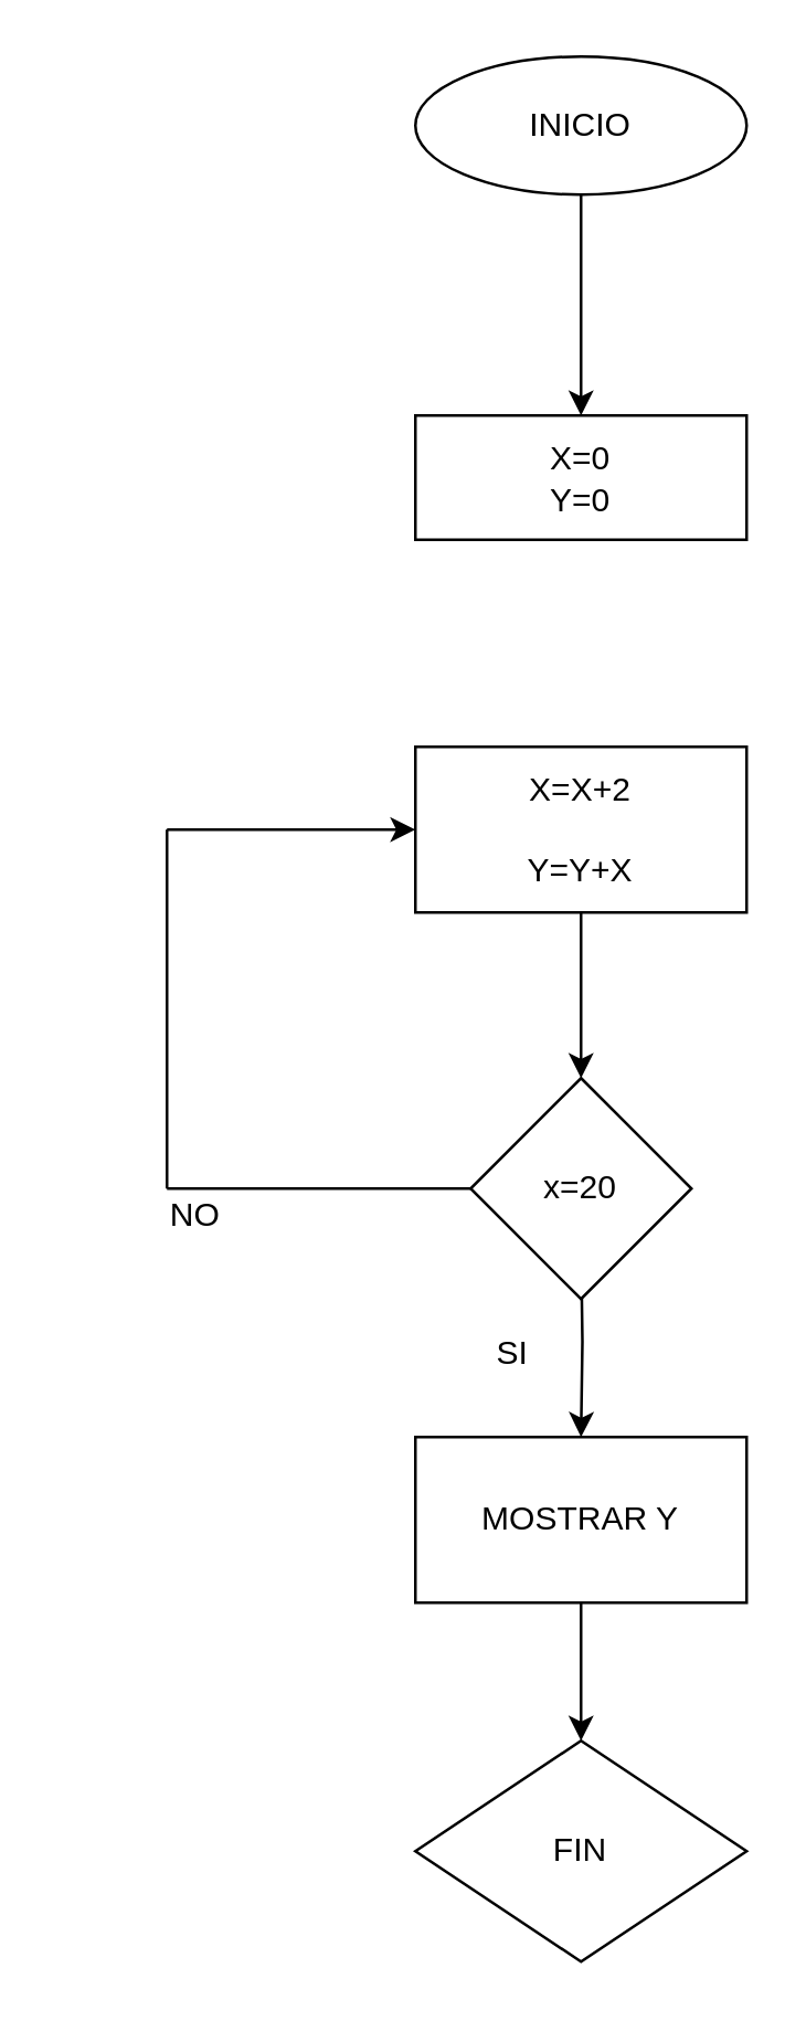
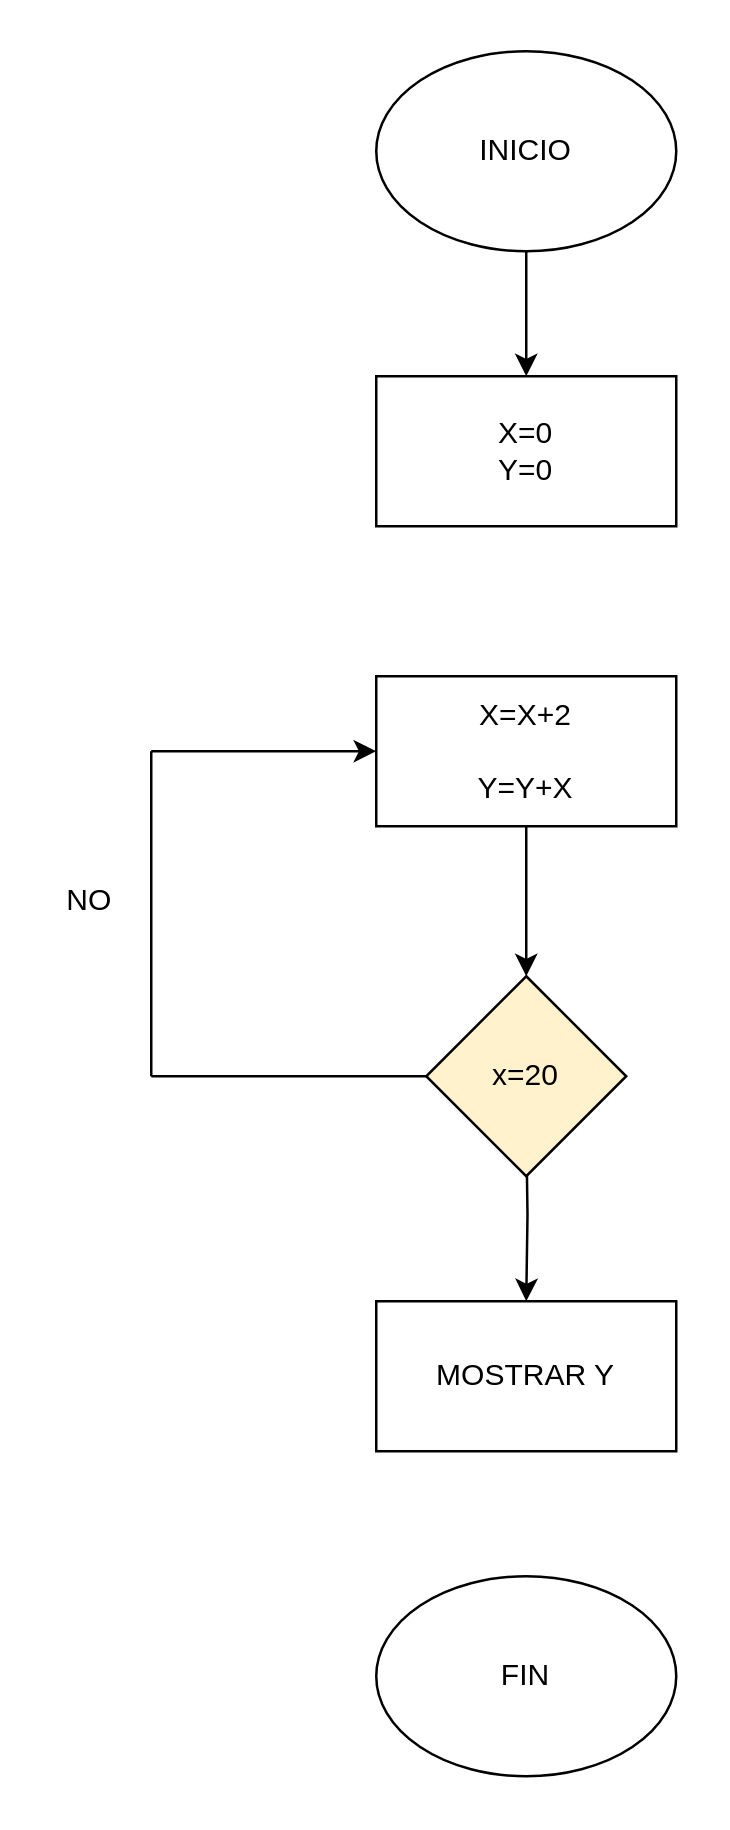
  <mxCell id="0" />
  <mxCell id="1" parent="0" />
  <mxCell id="2" style="edgeStyle=orthogonalEdgeStyle;rounded=0;orthogonalLoop=1;jettySize=auto;html=1;exitX=0.5;exitY=1;exitDx=0;exitDy=0;entryX=0.5;entryY=0;entryDx=0;entryDy=0;" parent="1" source="3" target="4" edge="1"><mxGeometry relative="1" as="geometry" /></mxCell>
- <mxCell id="3" value="INICIO" style="ellipse;whiteSpace=wrap;html=1;" parent="1" vertex="1"><mxGeometry x="150" y="20" width="120" height="50" as="geometry" /></mxCell>
- <mxCell id="4" value="&lt;div&gt;X=0&lt;/div&gt;&lt;div&gt;Y=0&lt;/div&gt;" style="rounded=0;whiteSpace=wrap;html=1;" parent="1" vertex="1"><mxGeometry x="150" y="150" width="120" height="45" as="geometry" /></mxCell>
+ <mxCell id="3" value="INICIO" style="ellipse;whiteSpace=wrap;html=1;" parent="1" vertex="1"><mxGeometry x="150" y="20" width="120" height="80" as="geometry" /></mxCell>
+ <mxCell id="4" value="&lt;div&gt;X=0&lt;/div&gt;&lt;div&gt;Y=0&lt;/div&gt;" style="rounded=0;whiteSpace=wrap;html=1;" parent="1" vertex="1"><mxGeometry x="150" y="150" width="120" height="60" as="geometry" /></mxCell>
  <mxCell id="5" style="edgeStyle=orthogonalEdgeStyle;rounded=0;orthogonalLoop=1;jettySize=auto;html=1;exitX=0.5;exitY=1;exitDx=0;exitDy=0;entryX=0.5;entryY=0;entryDx=0;entryDy=0;" parent="1" edge="1"><mxGeometry relative="1" as="geometry"><mxPoint x="210" y="330" as="sourcePoint" /><mxPoint x="210" y="390" as="targetPoint" /></mxGeometry></mxCell>
  <mxCell id="6" style="edgeStyle=orthogonalEdgeStyle;rounded=0;orthogonalLoop=1;jettySize=auto;html=1;exitX=0.5;exitY=1;exitDx=0;exitDy=0;entryX=0.5;entryY=0;entryDx=0;entryDy=0;" parent="1" target="8" edge="1"><mxGeometry relative="1" as="geometry"><mxPoint x="210" y="450" as="sourcePoint" /></mxGeometry></mxCell>
- <mxCell id="7" style="edgeStyle=orthogonalEdgeStyle;rounded=0;orthogonalLoop=1;jettySize=auto;html=1;exitX=0.5;exitY=1;exitDx=0;exitDy=0;entryX=0.5;entryY=0;entryDx=0;entryDy=0;" parent="1" source="8" target="9" edge="1"><mxGeometry relative="1" as="geometry" /></mxCell>
  <mxCell id="8" value="MOSTRAR Y" style="rounded=0;whiteSpace=wrap;html=1;" parent="1" vertex="1"><mxGeometry x="150" y="520" width="120" height="60" as="geometry" /></mxCell>
- <mxCell id="9" value="FIN" style="rhombus;whiteSpace=wrap;html=1;" parent="1" vertex="1"><mxGeometry x="150" y="630" width="120" height="80" as="geometry" /></mxCell>
- <mxCell id="10" value="x=20" style="rhombus;whiteSpace=wrap;html=1;" vertex="1" parent="1"><mxGeometry x="170" y="390" width="80" height="80" as="geometry" /></mxCell>
+ <mxCell id="9" value="FIN" style="ellipse;whiteSpace=wrap;html=1;" parent="1" vertex="1"><mxGeometry x="150" y="630" width="120" height="80" as="geometry" /></mxCell>
+ <mxCell id="10" value="x=20" style="rhombus;whiteSpace=wrap;html=1;fillColor=#fff2cc;" vertex="1" parent="1"><mxGeometry x="170" y="390" width="80" height="80" as="geometry" /></mxCell>
  <mxCell id="11" value="&lt;div&gt;X=X+2&lt;/div&gt;&lt;div&gt;&lt;br&gt;&lt;/div&gt;&lt;div&gt;Y=Y+X&lt;br&gt;&lt;/div&gt;" style="rounded=0;whiteSpace=wrap;html=1;" vertex="1" parent="1"><mxGeometry x="150" y="270" width="120" height="60" as="geometry" /></mxCell>
- <mxCell id="12" value="SI" style="text;html=1;align=center;verticalAlign=middle;resizable=0;points=[];autosize=1;strokeColor=none;fillColor=none;" vertex="1" parent="1"><mxGeometry x="170" y="480" width="30" height="20" as="geometry" /></mxCell>
  <mxCell id="13" value="" style="endArrow=none;html=1;entryX=0;entryY=0.5;entryDx=0;entryDy=0;" edge="1" parent="1" target="10"><mxGeometry width="50" height="50" relative="1" as="geometry"><mxPoint x="60" y="430" as="sourcePoint" /><mxPoint x="80" y="405" as="targetPoint" /></mxGeometry></mxCell>
  <mxCell id="14" value="" style="endArrow=none;html=1;" edge="1" parent="1"><mxGeometry width="50" height="50" relative="1" as="geometry"><mxPoint x="60" y="430" as="sourcePoint" /><mxPoint x="60" y="300" as="targetPoint" /></mxGeometry></mxCell>
  <mxCell id="15" value="" style="endArrow=classic;html=1;entryX=0;entryY=0.5;entryDx=0;entryDy=0;" edge="1" parent="1" target="11"><mxGeometry width="50" height="50" relative="1" as="geometry"><mxPoint x="60" y="300" as="sourcePoint" /><mxPoint x="110" y="250" as="targetPoint" /></mxGeometry></mxCell>
- <mxCell id="16" value="NO" style="text;html=1;align=center;verticalAlign=middle;resizable=0;points=[];autosize=1;strokeColor=none;fillColor=none;" vertex="1" parent="1"><mxGeometry x="55" y="430" width="30" height="20" as="geometry" /></mxCell>
+ <mxCell id="16" value="NO" style="text;html=1;align=center;verticalAlign=middle;resizable=0;points=[];autosize=1;strokeColor=none;fillColor=none;" vertex="1" parent="1"><mxGeometry x="20" y="350" width="30" height="20" as="geometry" /></mxCell>
